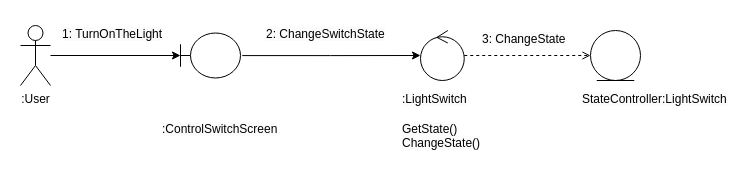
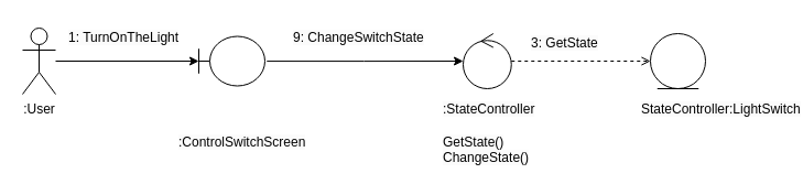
  <mxCell id="0" />
  <mxCell id="1" parent="0" />
  <mxCell id="2" value="" style="edgeStyle=orthogonalEdgeStyle;rounded=0;orthogonalLoop=1;jettySize=auto;html=1;" edge="1" parent="1" source="3" target="4"><mxGeometry relative="1" as="geometry" /></mxCell>
  <mxCell id="3" value=":User" style="shape=umlActor;verticalLabelPosition=bottom;verticalAlign=top;html=1;outlineConnect=0;" vertex="1" parent="1"><mxGeometry x="20" y="25" width="30" height="60" as="geometry" /></mxCell>
  <mxCell id="4" value="" style="shape=umlBoundary;whiteSpace=wrap;html=1;" vertex="1" parent="1"><mxGeometry x="180" y="32.5" width="60" height="45" as="geometry" /></mxCell>
  <mxCell id="5" value="" style="ellipse;shape=umlEntity;whiteSpace=wrap;html=1;" vertex="1" parent="1"><mxGeometry x="590" y="30" width="50" height="50" as="geometry" /></mxCell>
  <mxCell id="6" value="" style="edgeStyle=orthogonalEdgeStyle;rounded=0;orthogonalLoop=1;jettySize=auto;html=1;endArrow=open;endFill=0;dashed=1;" edge="1" parent="1" source="7" target="5"><mxGeometry relative="1" as="geometry" /></mxCell>
  <mxCell id="7" value="" style="ellipse;shape=umlControl;whiteSpace=wrap;html=1;" vertex="1" parent="1"><mxGeometry x="420" y="30" width="43.75" height="50" as="geometry" /></mxCell>
- <mxCell id="8" value="&lt;span style=&quot;color: rgb(0, 0, 0); font-family: Helvetica; font-size: 12px; font-style: normal; font-variant-ligatures: normal; font-variant-caps: normal; font-weight: 400; letter-spacing: normal; orphans: 2; text-align: center; text-indent: 0px; text-transform: none; widows: 2; word-spacing: 0px; -webkit-text-stroke-width: 0px; background-color: rgb(251, 251, 251); text-decoration-thickness: initial; text-decoration-style: initial; text-decoration-color: initial; float: none; display: inline !important;&quot;&gt;2: ChangeSwitchState&lt;/span&gt;" style="text;whiteSpace=wrap;html=1;" vertex="1" parent="1"><mxGeometry x="264" y="20" width="130" height="30" as="geometry" /></mxCell>
+ <mxCell id="8" value="&lt;span style=&quot;color: rgb(0, 0, 0); font-family: Helvetica; font-size: 12px; font-style: normal; font-variant-ligatures: normal; font-variant-caps: normal; font-weight: 400; letter-spacing: normal; orphans: 2; text-align: center; text-indent: 0px; text-transform: none; widows: 2; word-spacing: 0px; -webkit-text-stroke-width: 0px; background-color: rgb(251, 251, 251); text-decoration-thickness: initial; text-decoration-style: initial; text-decoration-color: initial; float: none; display: inline !important;&quot;&gt;9: ChangeSwitchState&lt;/span&gt;" style="text;whiteSpace=wrap;html=1;" vertex="1" parent="1"><mxGeometry x="264" y="20" width="130" height="30" as="geometry" /></mxCell>
  <mxCell id="9" value="&lt;span style=&quot;color: rgb(0, 0, 0); font-family: Helvetica; font-size: 12px; font-style: normal; font-variant-ligatures: normal; font-variant-caps: normal; font-weight: 400; letter-spacing: normal; orphans: 2; text-align: center; text-indent: 0px; text-transform: none; widows: 2; word-spacing: 0px; -webkit-text-stroke-width: 0px; background-color: rgb(251, 251, 251); text-decoration-thickness: initial; text-decoration-style: initial; text-decoration-color: initial; float: none; display: inline !important;&quot;&gt;1: TurnOnTheLight&lt;/span&gt;" style="text;whiteSpace=wrap;html=1;" vertex="1" parent="1"><mxGeometry x="60" y="20" width="120" height="30" as="geometry" /></mxCell>
- <mxCell id="10" value="&lt;span style=&quot;color: rgb(0, 0, 0); font-family: Helvetica; font-size: 12px; font-style: normal; font-variant-ligatures: normal; font-variant-caps: normal; font-weight: 400; letter-spacing: normal; orphans: 2; text-align: center; text-indent: 0px; text-transform: none; widows: 2; word-spacing: 0px; -webkit-text-stroke-width: 0px; background-color: rgb(251, 251, 251); text-decoration-thickness: initial; text-decoration-style: initial; text-decoration-color: initial; float: none; display: inline !important;&quot;&gt;3: ChangeState&lt;/span&gt;" style="text;whiteSpace=wrap;html=1;" vertex="1" parent="1"><mxGeometry x="480" y="25" width="130" height="30" as="geometry" /></mxCell>
+ <mxCell id="10" value="&lt;span style=&quot;color: rgb(0, 0, 0); font-family: Helvetica; font-size: 12px; font-style: normal; font-variant-ligatures: normal; font-variant-caps: normal; font-weight: 400; letter-spacing: normal; orphans: 2; text-align: center; text-indent: 0px; text-transform: none; widows: 2; word-spacing: 0px; -webkit-text-stroke-width: 0px; background-color: rgb(251, 251, 251); text-decoration-thickness: initial; text-decoration-style: initial; text-decoration-color: initial; float: none; display: inline !important;&quot;&gt;3: GetState&lt;/span&gt;" style="text;whiteSpace=wrap;html=1;" vertex="1" parent="1"><mxGeometry x="480" y="25" width="130" height="30" as="geometry" /></mxCell>
  <mxCell id="11" value="" style="edgeStyle=orthogonalEdgeStyle;rounded=0;orthogonalLoop=1;jettySize=auto;html=1;exitX=1.029;exitY=0.502;exitDx=0;exitDy=0;exitPerimeter=0;" edge="1" parent="1" source="4" target="7"><mxGeometry relative="1" as="geometry"><mxPoint x="450" y="55" as="sourcePoint" /></mxGeometry></mxCell>
  <mxCell id="12" value="&lt;span style=&quot;color: rgb(0, 0, 0); font-family: Helvetica; font-size: 12px; font-style: normal; font-variant-ligatures: normal; font-variant-caps: normal; font-weight: 400; letter-spacing: normal; orphans: 2; text-align: center; text-indent: 0px; text-transform: none; widows: 2; word-spacing: 0px; -webkit-text-stroke-width: 0px; background-color: rgb(251, 251, 251); text-decoration-thickness: initial; text-decoration-style: initial; text-decoration-color: initial; float: none; display: inline !important;&quot;&gt;GetState()&lt;br&gt;ChangeState()&lt;br&gt;&lt;/span&gt;" style="text;whiteSpace=wrap;html=1;" vertex="1" parent="1"><mxGeometry x="400" y="115" width="90" height="30" as="geometry" /></mxCell>
  <mxCell id="13" value="&lt;span style=&quot;color: rgb(0, 0, 0); font-family: Helvetica; font-size: 12px; font-style: normal; font-variant-ligatures: normal; font-variant-caps: normal; font-weight: 400; letter-spacing: normal; orphans: 2; text-align: center; text-indent: 0px; text-transform: none; widows: 2; word-spacing: 0px; -webkit-text-stroke-width: 0px; background-color: rgb(251, 251, 251); text-decoration-thickness: initial; text-decoration-style: initial; text-decoration-color: initial; float: none; display: inline !important;&quot;&gt;:ControlSwitchScreen&lt;/span&gt;" style="text;whiteSpace=wrap;html=1;" vertex="1" parent="1"><mxGeometry x="160" y="115" width="150" height="40" as="geometry" /></mxCell>
- <mxCell id="14" value="&lt;span style=&quot;color: rgb(0, 0, 0); font-family: Helvetica; font-size: 12px; font-style: normal; font-variant-ligatures: normal; font-variant-caps: normal; font-weight: 400; letter-spacing: normal; orphans: 2; text-align: center; text-indent: 0px; text-transform: none; widows: 2; word-spacing: 0px; -webkit-text-stroke-width: 0px; background-color: rgb(251, 251, 251); text-decoration-thickness: initial; text-decoration-style: initial; text-decoration-color: initial; float: none; display: inline !important;&quot;&gt;:LightSwitch&lt;/span&gt;" style="text;whiteSpace=wrap;html=1;" vertex="1" parent="1"><mxGeometry x="400" y="85" width="120" height="40" as="geometry" /></mxCell>
+ <mxCell id="14" value="&lt;span style=&quot;color: rgb(0, 0, 0); font-family: Helvetica; font-size: 12px; font-style: normal; font-variant-ligatures: normal; font-variant-caps: normal; font-weight: 400; letter-spacing: normal; orphans: 2; text-align: center; text-indent: 0px; text-transform: none; widows: 2; word-spacing: 0px; -webkit-text-stroke-width: 0px; background-color: rgb(251, 251, 251); text-decoration-thickness: initial; text-decoration-style: initial; text-decoration-color: initial; float: none; display: inline !important;&quot;&gt;:StateController&lt;/span&gt;" style="text;whiteSpace=wrap;html=1;" vertex="1" parent="1"><mxGeometry x="400" y="85" width="120" height="40" as="geometry" /></mxCell>
  <mxCell id="15" value="&lt;span style=&quot;color: rgb(0, 0, 0); font-family: Helvetica; font-size: 12px; font-style: normal; font-variant-ligatures: normal; font-variant-caps: normal; font-weight: 400; letter-spacing: normal; orphans: 2; text-align: center; text-indent: 0px; text-transform: none; widows: 2; word-spacing: 0px; -webkit-text-stroke-width: 0px; background-color: rgb(251, 251, 251); text-decoration-thickness: initial; text-decoration-style: initial; text-decoration-color: initial; float: none; display: inline !important;&quot;&gt;StateController:LightSwitch&lt;/span&gt;" style="text;whiteSpace=wrap;html=1;" vertex="1" parent="1"><mxGeometry x="580" y="85" width="100" height="40" as="geometry" /></mxCell>
